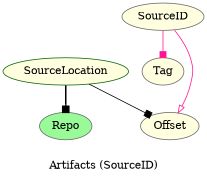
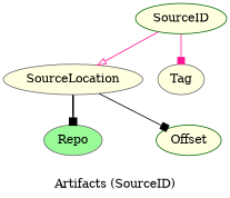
  digraph {
    label="Artifacts (SourceID)"
    node [color=gray40 fillcolor=lightyellow style=filled]
    edge [arrowhead=box color=black style=solid]
-   SourceLocation [color=darkgreen]
-   SourceID
+   SourceLocation
+   SourceID [color=darkgreen]
    Tag
    Repo [fillcolor=palegreen]
-   Offset
+   Offset [color=darkgreen]
    SourceLocation -> Repo [style=bold]
    SourceLocation -> Offset
-   SourceID -> Offset [arrowhead=onormal color=deeppink]
+   SourceID -> SourceLocation [arrowhead=onormal color=deeppink]
    SourceID -> Tag [color=deeppink]
  }
